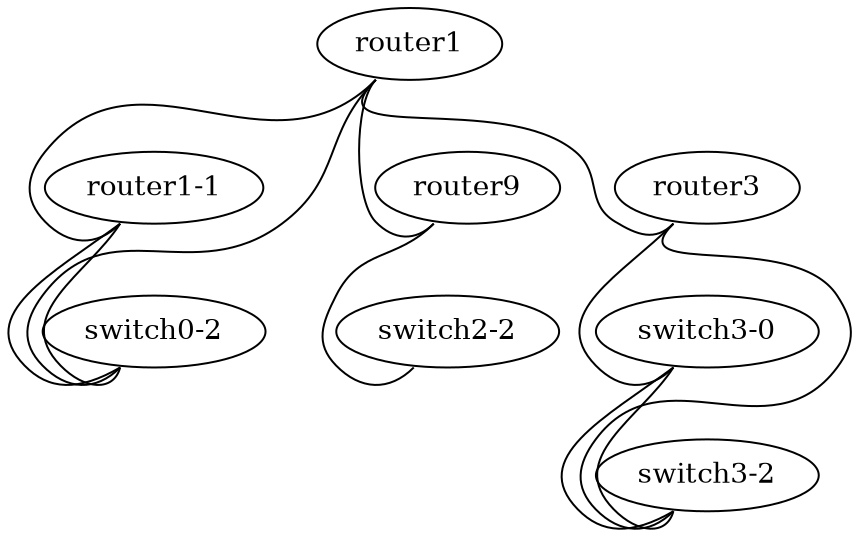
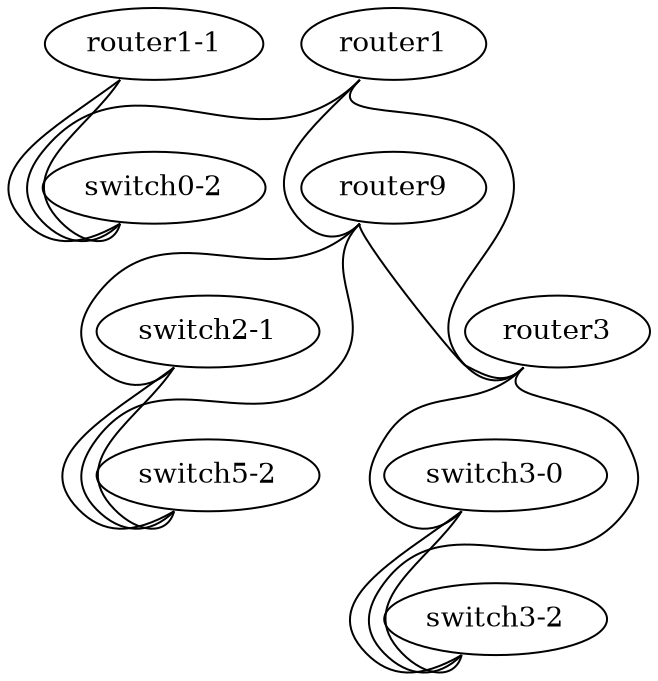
  graph {
    node [config="./helper_scripts/extra_switch_config.sh" function=leaf memory=1024 os="CumulusCommunity/cumulus-vx" version="3.7.11"]
    edge [headport=swp1 tailport=swp51]
    n1 [label="router1-1" mgmt_ip="192.168.200.1"]
    n2 [label="switch0-2" mgmt_ip="192.168.200.2"]
-   "switch2-2" [mgmt_ip="192.168.200.4"]
+   "switch2-1" [mgmt_ip="192.168.200.3"]
+   "switch2-2" [mgmt_ip="192.168.200.4" label="switch5-2"]
    n5 [label="switch3-0" mgmt_ip="192.168.200.5"]
    "switch3-2" [mgmt_ip="192.168.200.6"]
    router1 [mgmt_ip="192.168.200.101"]
    n8 [label=router9 mgmt_ip="192.168.200.102"]
    router3 [mgmt_ip="192.168.200.103"]
    n1 -- n2 [headport=swp51]
    n1 -- n2 [headport=swp52 tailport=swp52]
+   "switch2-1" -- "switch2-2" [headport=swp51]
+   "switch2-1" -- "switch2-2" [headport=swp52 tailport=swp52]
    n5 -- "switch3-2" [headport=swp51]
    n5 -- "switch3-2" [headport=swp52 tailport=swp52]
-   router1 -- n1 [tailport=swp1]
    router1 -- n2 [tailport=swp2]
    router1 -- n8 [headport=swp10 tailport=swp10]
    router1 -- router3 [headport=swp10 tailport=swp11]
+   n8 -- "switch2-1" [tailport=swp1]
    n8 -- "switch2-2" [tailport=swp2]
+   n8 -- router3 [headport=swp11 tailport=swp11]
    router3 -- n5 [tailport=swp1]
    router3 -- "switch3-2" [tailport=swp2]
  }
